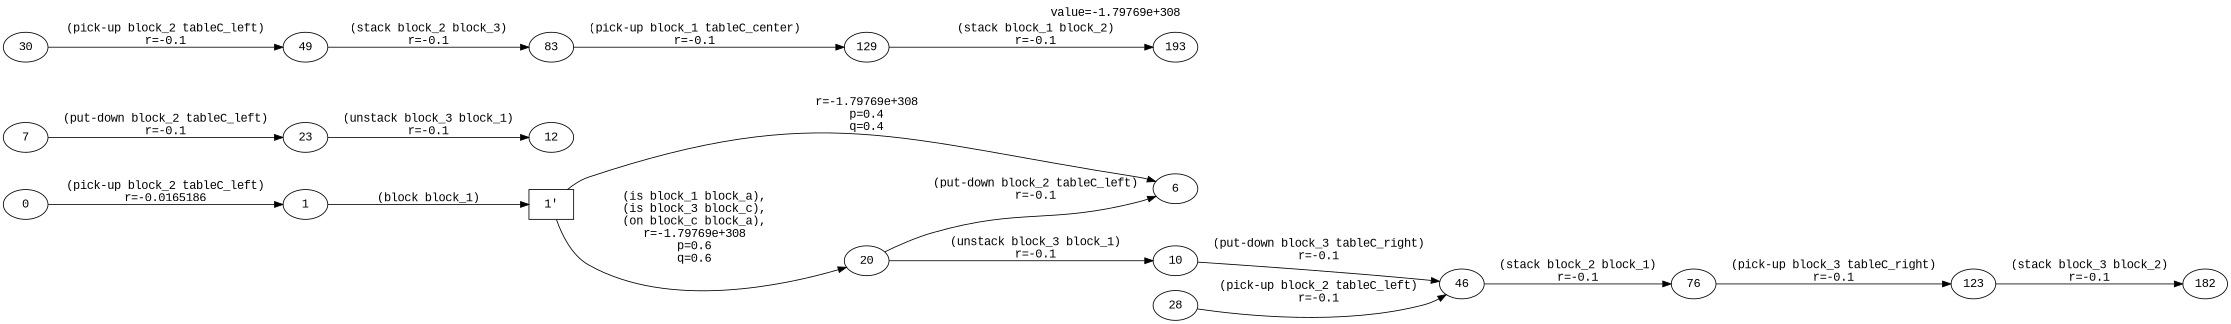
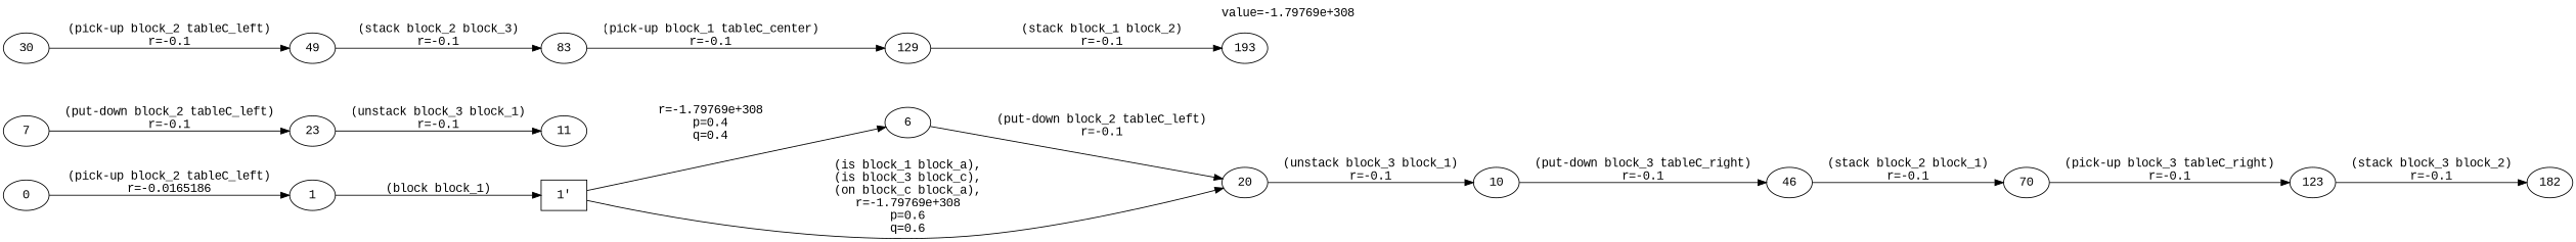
  digraph {
    fontname="Liberation Mono"
    label="value=-1.79769e+308"
    labelloc=top
    rankdir=LR
    node [fontname="Liberation Mono"]
    edge [fontname="Liberation Mono"]
    0
    1
    "1'" [shape=box]
    6
    20
    7
    23
    10
    46
-   28
-   76
+   76 [label=70]
    123
    182
-   12
+   12 [label=11]
    30
    49
    83
    129
    193
    0 -> 1 [label="(pick-up block_2 tableC_left)\nr=-0.0165186"]
    1 -> "1'" [label="(block block_1)"]
    "1'" -> 6 [label="\nr=-1.79769e+308\np=0.4\nq=0.4"]
    "1'" -> 20 [label="\n(is block_1 block_a),\n(is block_3 block_c),\n(on block_c block_a),\nr=-1.79769e+308\np=0.6\nq=0.6"]
-   20 -> 6 [label="(put-down block_2 tableC_left)\nr=-0.1"]
+   6 -> 20 [label="(put-down block_2 tableC_left)\nr=-0.1"]
    20 -> 10 [label="(unstack block_3 block_1)\nr=-0.1"]
    7 -> 23 [label="(put-down block_2 tableC_left)\nr=-0.1"]
    23 -> 12 [label="(unstack block_3 block_1)\nr=-0.1"]
    10 -> 46 [label="(put-down block_3 tableC_right)\nr=-0.1"]
    46 -> 76 [label="(stack block_2 block_1)\nr=-0.1"]
-   28 -> 46 [label="(pick-up block_2 tableC_left)\nr=-0.1"]
    76 -> 123 [label="(pick-up block_3 tableC_right)\nr=-0.1"]
    123 -> 182 [label="(stack block_3 block_2)\nr=-0.1"]
    30 -> 49 [label="(pick-up block_2 tableC_left)\nr=-0.1"]
    49 -> 83 [label="(stack block_2 block_3)\nr=-0.1"]
    83 -> 129 [label="(pick-up block_1 tableC_center)\nr=-0.1"]
    129 -> 193 [label="(stack block_1 block_2)\nr=-0.1"]
  }
